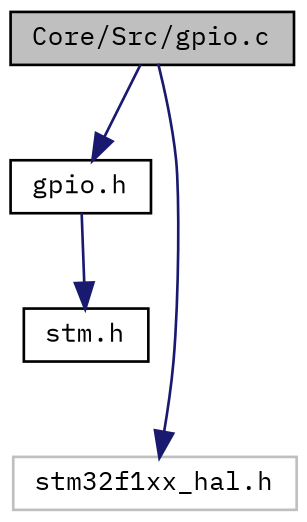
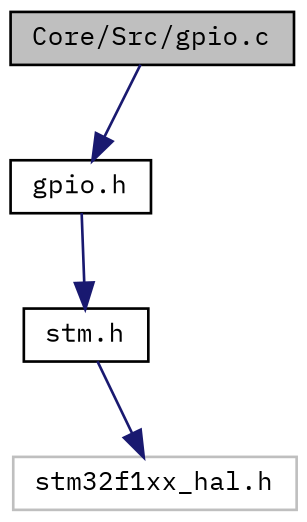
  digraph {
    fontname="IBM Plex Mono"
    node [color=black fillcolor=white fontname="IBM Plex Mono" fontsize=10 shape=record style=filled]
    edge [color=midnightblue fontname="IBM Plex Mono" fontsize=10 labelfontname=Helvetica labelfontsize=10 style=solid]
    n1 [fillcolor=grey75 fontcolor=black height=0.2 label="Core/Src/gpio.c" width=0.4]
    n2 [height=0.2 label="gpio.h" width=0.4]
    n3 [height=0.2 label="stm.h" width=0.4]
    n4 [color=grey75 height=0.2 label="stm32f1xx_hal.h" width=0.4]
    n1 -> n2
    n2 -> n3
-   n1 -> n4
+   n3 -> n4
  }
